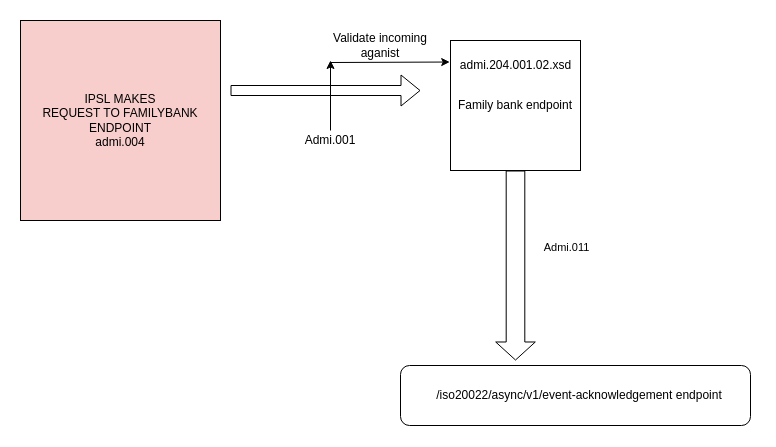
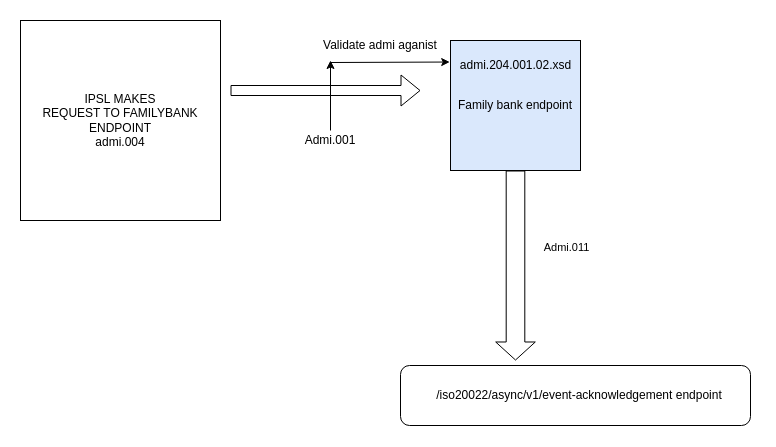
  <mxCell id="0" />
  <mxCell id="1" parent="0" />
  <mxCell id="2" value="" style="rounded=1;whiteSpace=wrap;html=1;" vertex="1" parent="1"><mxGeometry x="400" y="365" width="350" height="60" as="geometry" /></mxCell>
- <mxCell id="3" value="IPSL MAKES&lt;div&gt;REQUEST TO FAMILYBANK ENDPOINT&lt;/div&gt;&lt;div&gt;admi.004&lt;/div&gt;" style="whiteSpace=wrap;html=1;aspect=fixed;fillColor=#f8cecc;" vertex="1" parent="1"><mxGeometry x="20" y="20" width="200" height="200" as="geometry" /></mxCell>
- <mxCell id="4" value="Family bank endpoint" style="whiteSpace=wrap;html=1;aspect=fixed;" vertex="1" parent="1"><mxGeometry x="450" y="40" width="130" height="130" as="geometry" /></mxCell>
+ <mxCell id="3" value="IPSL MAKES&lt;div&gt;REQUEST TO FAMILYBANK ENDPOINT&lt;/div&gt;&lt;div&gt;admi.004&lt;/div&gt;" style="whiteSpace=wrap;html=1;aspect=fixed;" vertex="1" parent="1"><mxGeometry x="20" y="20" width="200" height="200" as="geometry" /></mxCell>
+ <mxCell id="4" value="Family bank endpoint" style="whiteSpace=wrap;html=1;aspect=fixed;fillColor=#dae8fc;" vertex="1" parent="1"><mxGeometry x="450" y="40" width="130" height="130" as="geometry" /></mxCell>
  <mxCell id="5" value="" style="shape=flexArrow;endArrow=classic;html=1;rounded=0;" edge="1" parent="1"><mxGeometry width="50" height="50" relative="1" as="geometry"><mxPoint x="230" y="90" as="sourcePoint" /><mxPoint x="420" y="90" as="targetPoint" /></mxGeometry></mxCell>
  <mxCell id="6" style="edgeStyle=orthogonalEdgeStyle;rounded=0;orthogonalLoop=1;jettySize=auto;html=1;" edge="1" parent="1" source="7"><mxGeometry relative="1" as="geometry"><mxPoint x="330" y="60" as="targetPoint" /></mxGeometry></mxCell>
  <mxCell id="7" value="Admi.001" style="text;strokeColor=none;align=center;fillColor=none;html=1;verticalAlign=middle;whiteSpace=wrap;rounded=0;" vertex="1" parent="1"><mxGeometry x="300" y="130" width="60" height="20" as="geometry" /></mxCell>
  <mxCell id="8" value="" style="shape=flexArrow;endArrow=classic;html=1;rounded=0;width=18.621;endSize=5.669;exitX=0.5;exitY=1;exitDx=0;exitDy=0;" edge="1" parent="1" source="4"><mxGeometry width="50" height="50" relative="1" as="geometry"><mxPoint x="514.66" y="190" as="sourcePoint" /><mxPoint x="515" y="360" as="targetPoint" /></mxGeometry></mxCell>
  <mxCell id="9" value="Admi.011" style="edgeLabel;html=1;align=center;verticalAlign=middle;resizable=0;points=[];" vertex="1" connectable="0" parent="8"><mxGeometry x="-0.25" y="10" relative="1" as="geometry"><mxPoint x="40" y="5" as="offset" /></mxGeometry></mxCell>
  <mxCell id="10" value="admi.204.001.02.xsd" style="text;html=1;align=center;verticalAlign=middle;resizable=0;points=[];autosize=1;strokeColor=none;fillColor=none;" vertex="1" parent="1"><mxGeometry x="450" y="50" width="130" height="30" as="geometry" /></mxCell>
  <mxCell id="11" value="/iso20022/async/v1/event-acknowledgement endpoint" style="text;html=1;align=center;verticalAlign=middle;whiteSpace=wrap;rounded=0;" vertex="1" parent="1"><mxGeometry x="404" y="380" width="350" height="30" as="geometry" /></mxCell>
  <mxCell id="12" value="" style="endArrow=classic;html=1;rounded=0;entryX=-0.006;entryY=0.384;entryDx=0;entryDy=0;entryPerimeter=0;" edge="1" parent="1" target="10"><mxGeometry width="50" height="50" relative="1" as="geometry"><mxPoint x="330" y="62" as="sourcePoint" /><mxPoint x="430" y="180" as="targetPoint" /></mxGeometry></mxCell>
- <mxCell id="13" value="Validate incoming aganist" style="text;html=1;align=center;verticalAlign=middle;whiteSpace=wrap;rounded=0;" vertex="1" parent="1"><mxGeometry x="320" y="30" width="120" height="30" as="geometry" /></mxCell>
+ <mxCell id="13" value="Validate admi aganist" style="text;html=1;align=center;verticalAlign=middle;whiteSpace=wrap;rounded=0;" vertex="1" parent="1"><mxGeometry x="320" y="30" width="120" height="30" as="geometry" /></mxCell>
